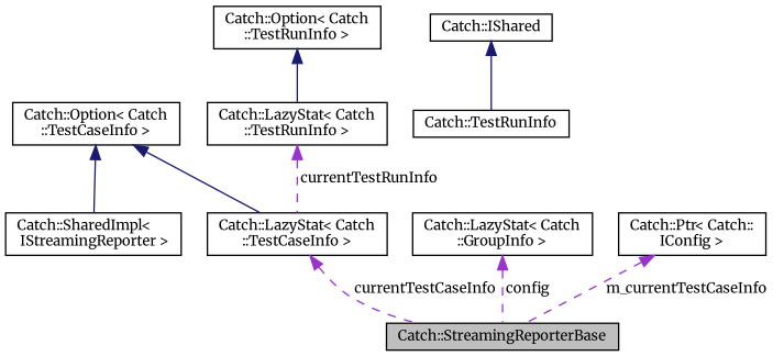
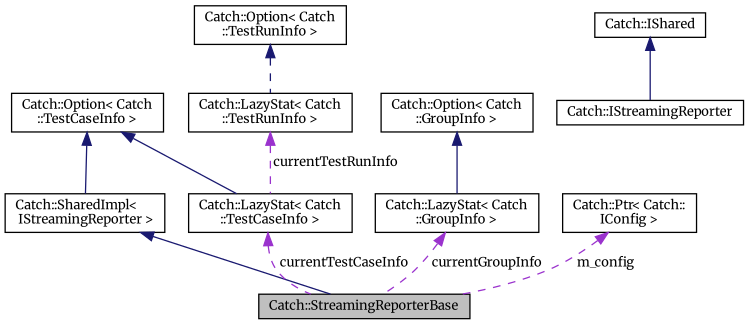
  digraph {
    fontname=Merriweather
    rankdir=TB
    node [color=black fillcolor=white fontname=Merriweather fontsize=10 shape=record style=filled]
    edge [color=midnightblue dir=back fontname=Merriweather fontsize=10 labelfontname=Helvetica labelfontsize=10 style=solid]
    n1 [fillcolor=grey75 fontcolor=black height=0.2 label="Catch::StreamingReporterBase" width=0.4]
    n2 [height=0.2 label="Catch::SharedImpl\<\l IStreamingReporter \>" width=0.4]
-   n3 [height=0.2 label="Catch::TestRunInfo" width=0.4]
+   n3 [height=0.2 label="Catch::IStreamingReporter" width=0.4]
    n4 [height=0.2 label="Catch::IShared" width=0.4]
    n5 [height=0.2 label="Catch::LazyStat\< Catch\l::TestCaseInfo \>" width=0.4]
    n6 [height=0.2 label="Catch::Option\< Catch\l::TestCaseInfo \>" width=0.4]
    n7 [height=0.2 label="Catch::LazyStat\< Catch\l::TestRunInfo \>" width=0.4]
    n8 [height=0.2 label="Catch::Option\< Catch\l::TestRunInfo \>" width=0.4]
    n9 [height=0.2 label="Catch::LazyStat\< Catch\l::GroupInfo \>" width=0.4]
+   n10 [height=0.2 label="Catch::Option\< Catch\l::GroupInfo \>" width=0.4]
    n11 [height=0.2 label="Catch::Ptr\< Catch::\lIConfig \>" width=0.4]
+   n2 -> n1
    n4 -> n3
    n5 -> n1 [color=darkorchid3 label=" currentTestCaseInfo" style=dashed]
    n6 -> n2
    n6 -> n5
    n7 -> n5 [color=darkorchid3 label=" currentTestRunInfo" style=dashed]
-   n8 -> n7
-   n9 -> n1 [color=darkorchid3 label=" config" style=dashed]
-   n11 -> n1 [color=darkorchid3 label=" m_currentTestCaseInfo" style=dashed]
+   n8 -> n7 [style=dashed]
+   n9 -> n1 [color=darkorchid3 label=" currentGroupInfo" style=dashed]
+   n10 -> n9
+   n11 -> n1 [color=darkorchid3 label=" m_config" style=dashed]
  }
